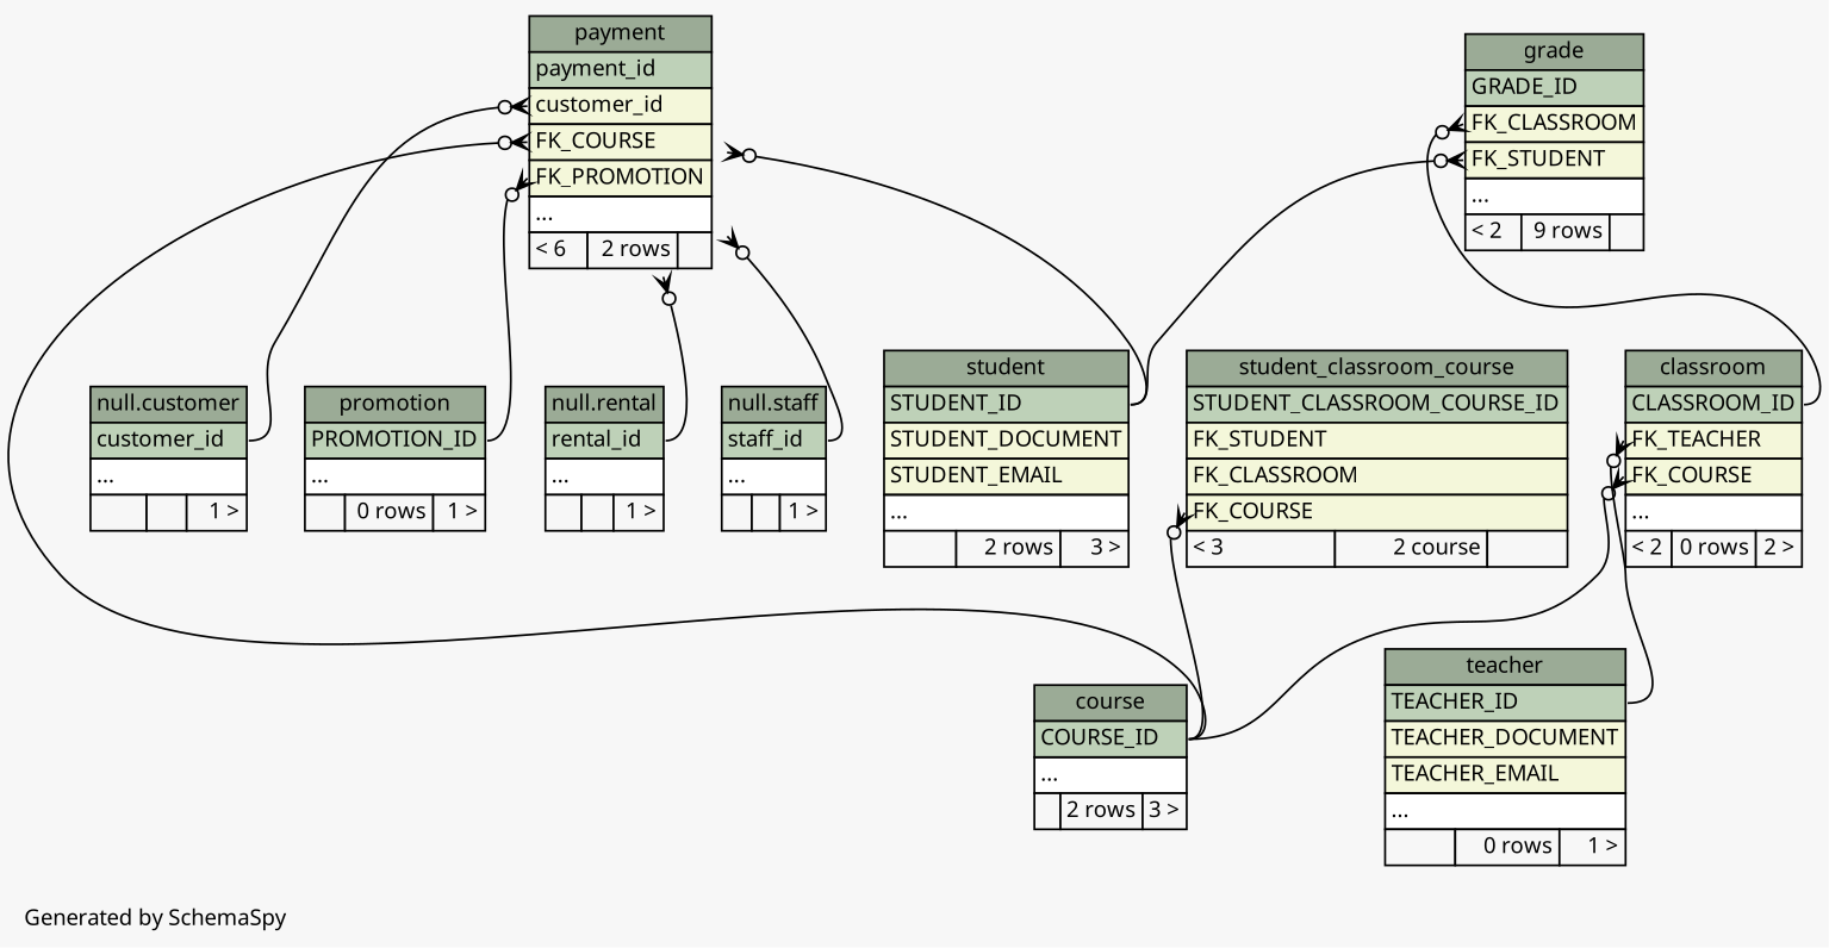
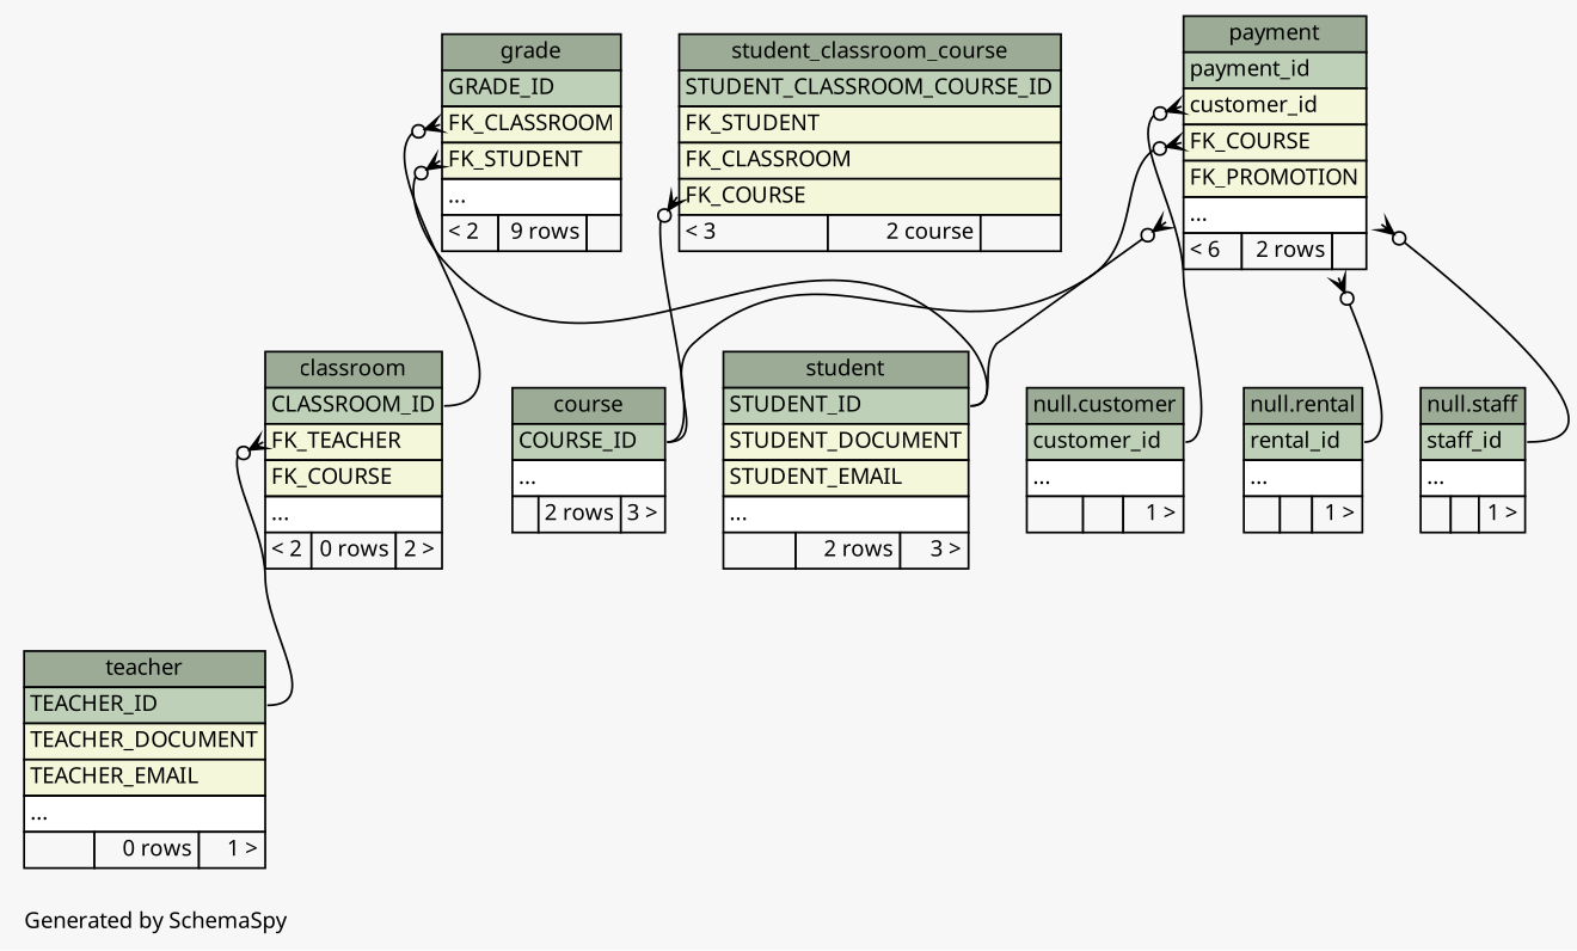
  digraph {
    bgcolor="#f7f7f7"
    fontname="Noto Sans"
    fontsize=11
    label="\nGenerated by SchemaSpy"
    labeljust=l
    nodesep=0.18
    rankdir=TB
    ranksep=0.46
    node [fontname="Noto Sans" fontsize=11 shape=plaintext]
    edge [arrowhead=none arrowsize=0.8 arrowtail=crowodot dir=back fontname="Noto Sans" headport="COURSE_ID:e" tailport="FK_COURSE:w"]
    n1 [label=<     <TABLE BORDER="0" CELLBORDER="1" CELLSPACING="0" BGCOLOR="#ffffff">       <TR><TD COLSPAN="3" BGCOLOR="#9bab96" ALIGN="CENTER">classroom</TD></TR>       <TR><TD PORT="CLASSROOM_ID" COLSPAN="3" BGCOLOR="#bed1b8" ALIGN="LEFT">CLASSROOM_ID</TD></TR>       <TR><TD PORT="FK_TEACHER" COLSPAN="3" BGCOLOR="#f4f7da" ALIGN="LEFT">FK_TEACHER</TD></TR>       <TR><TD PORT="FK_COURSE" COLSPAN="3" BGCOLOR="#f4f7da" ALIGN="LEFT">FK_COURSE</TD></TR>       <TR><TD PORT="elipses" COLSPAN="3" ALIGN="LEFT">...</TD></TR>       <TR><TD ALIGN="LEFT" BGCOLOR="#f7f7f7">&lt; 2</TD><TD ALIGN="RIGHT" BGCOLOR="#f7f7f7">0 rows</TD><TD ALIGN="RIGHT" BGCOLOR="#f7f7f7">2 &gt;</TD></TR>     </TABLE>>]
    n2 [label=<     <TABLE BORDER="0" CELLBORDER="1" CELLSPACING="0" BGCOLOR="#ffffff">       <TR><TD COLSPAN="3" BGCOLOR="#9bab96" ALIGN="CENTER">course</TD></TR>       <TR><TD PORT="COURSE_ID" COLSPAN="3" BGCOLOR="#bed1b8" ALIGN="LEFT">COURSE_ID</TD></TR>       <TR><TD PORT="elipses" COLSPAN="3" ALIGN="LEFT">...</TD></TR>       <TR><TD ALIGN="LEFT" BGCOLOR="#f7f7f7">  </TD><TD ALIGN="RIGHT" BGCOLOR="#f7f7f7">2 rows</TD><TD ALIGN="RIGHT" BGCOLOR="#f7f7f7">3 &gt;</TD></TR>     </TABLE>>]
    n3 [label=<     <TABLE BORDER="0" CELLBORDER="1" CELLSPACING="0" BGCOLOR="#ffffff">       <TR><TD COLSPAN="3" BGCOLOR="#9bab96" ALIGN="CENTER">teacher</TD></TR>       <TR><TD PORT="TEACHER_ID" COLSPAN="3" BGCOLOR="#bed1b8" ALIGN="LEFT">TEACHER_ID</TD></TR>       <TR><TD PORT="TEACHER_DOCUMENT" COLSPAN="3" BGCOLOR="#f4f7da" ALIGN="LEFT">TEACHER_DOCUMENT</TD></TR>       <TR><TD PORT="TEACHER_EMAIL" COLSPAN="3" BGCOLOR="#f4f7da" ALIGN="LEFT">TEACHER_EMAIL</TD></TR>       <TR><TD PORT="elipses" COLSPAN="3" ALIGN="LEFT">...</TD></TR>       <TR><TD ALIGN="LEFT" BGCOLOR="#f7f7f7">  </TD><TD ALIGN="RIGHT" BGCOLOR="#f7f7f7">0 rows</TD><TD ALIGN="RIGHT" BGCOLOR="#f7f7f7">1 &gt;</TD></TR>     </TABLE>>]
    n4 [label=<     <TABLE BORDER="0" CELLBORDER="1" CELLSPACING="0" BGCOLOR="#ffffff">       <TR><TD COLSPAN="3" BGCOLOR="#9bab96" ALIGN="CENTER">null.customer</TD></TR>       <TR><TD PORT="customer_id" COLSPAN="3" BGCOLOR="#bed1b8" ALIGN="LEFT">customer_id</TD></TR>       <TR><TD PORT="elipses" COLSPAN="3" ALIGN="LEFT">...</TD></TR>       <TR><TD ALIGN="LEFT" BGCOLOR="#f7f7f7">  </TD><TD ALIGN="RIGHT" BGCOLOR="#f7f7f7">  </TD><TD ALIGN="RIGHT" BGCOLOR="#f7f7f7">1 &gt;</TD></TR>     </TABLE>>]
    n5 [label=<     <TABLE BORDER="0" CELLBORDER="1" CELLSPACING="0" BGCOLOR="#ffffff">       <TR><TD COLSPAN="3" BGCOLOR="#9bab96" ALIGN="CENTER">grade</TD></TR>       <TR><TD PORT="GRADE_ID" COLSPAN="3" BGCOLOR="#bed1b8" ALIGN="LEFT">GRADE_ID</TD></TR>       <TR><TD PORT="FK_CLASSROOM" COLSPAN="3" BGCOLOR="#f4f7da" ALIGN="LEFT">FK_CLASSROOM</TD></TR>       <TR><TD PORT="FK_STUDENT" COLSPAN="3" BGCOLOR="#f4f7da" ALIGN="LEFT">FK_STUDENT</TD></TR>       <TR><TD PORT="elipses" COLSPAN="3" ALIGN="LEFT">...</TD></TR>       <TR><TD ALIGN="LEFT" BGCOLOR="#f7f7f7">&lt; 2</TD><TD ALIGN="RIGHT" BGCOLOR="#f7f7f7">9 rows</TD><TD ALIGN="RIGHT" BGCOLOR="#f7f7f7">  </TD></TR>     </TABLE>>]
    n6 [label=<     <TABLE BORDER="0" CELLBORDER="1" CELLSPACING="0" BGCOLOR="#ffffff">       <TR><TD COLSPAN="3" BGCOLOR="#9bab96" ALIGN="CENTER">student</TD></TR>       <TR><TD PORT="STUDENT_ID" COLSPAN="3" BGCOLOR="#bed1b8" ALIGN="LEFT">STUDENT_ID</TD></TR>       <TR><TD PORT="STUDENT_DOCUMENT" COLSPAN="3" BGCOLOR="#f4f7da" ALIGN="LEFT">STUDENT_DOCUMENT</TD></TR>       <TR><TD PORT="STUDENT_EMAIL" COLSPAN="3" BGCOLOR="#f4f7da" ALIGN="LEFT">STUDENT_EMAIL</TD></TR>       <TR><TD PORT="elipses" COLSPAN="3" ALIGN="LEFT">...</TD></TR>       <TR><TD ALIGN="LEFT" BGCOLOR="#f7f7f7">  </TD><TD ALIGN="RIGHT" BGCOLOR="#f7f7f7">2 rows</TD><TD ALIGN="RIGHT" BGCOLOR="#f7f7f7">3 &gt;</TD></TR>     </TABLE>>]
    n7 [label=<     <TABLE BORDER="0" CELLBORDER="1" CELLSPACING="0" BGCOLOR="#ffffff">       <TR><TD COLSPAN="3" BGCOLOR="#9bab96" ALIGN="CENTER">payment</TD></TR>       <TR><TD PORT="payment_id" COLSPAN="3" BGCOLOR="#bed1b8" ALIGN="LEFT">payment_id</TD></TR>       <TR><TD PORT="customer_id" COLSPAN="3" BGCOLOR="#f4f7da" ALIGN="LEFT">customer_id</TD></TR>       <TR><TD PORT="FK_COURSE" COLSPAN="3" BGCOLOR="#f4f7da" ALIGN="LEFT">FK_COURSE</TD></TR>       <TR><TD PORT="FK_PROMOTION" COLSPAN="3" BGCOLOR="#f4f7da" ALIGN="LEFT">FK_PROMOTION</TD></TR>       <TR><TD PORT="elipses" COLSPAN="3" ALIGN="LEFT">...</TD></TR>       <TR><TD ALIGN="LEFT" BGCOLOR="#f7f7f7">&lt; 6</TD><TD ALIGN="RIGHT" BGCOLOR="#f7f7f7">2 rows</TD><TD ALIGN="RIGHT" BGCOLOR="#f7f7f7">  </TD></TR>     </TABLE>>]
-   n8 [label=<     <TABLE BORDER="0" CELLBORDER="1" CELLSPACING="0" BGCOLOR="#ffffff">       <TR><TD COLSPAN="3" BGCOLOR="#9bab96" ALIGN="CENTER">promotion</TD></TR>       <TR><TD PORT="PROMOTION_ID" COLSPAN="3" BGCOLOR="#bed1b8" ALIGN="LEFT">PROMOTION_ID</TD></TR>       <TR><TD PORT="elipses" COLSPAN="3" ALIGN="LEFT">...</TD></TR>       <TR><TD ALIGN="LEFT" BGCOLOR="#f7f7f7">  </TD><TD ALIGN="RIGHT" BGCOLOR="#f7f7f7">0 rows</TD><TD ALIGN="RIGHT" BGCOLOR="#f7f7f7">1 &gt;</TD></TR>     </TABLE>>]
    n9 [label=<     <TABLE BORDER="0" CELLBORDER="1" CELLSPACING="0" BGCOLOR="#ffffff">       <TR><TD COLSPAN="3" BGCOLOR="#9bab96" ALIGN="CENTER">null.rental</TD></TR>       <TR><TD PORT="rental_id" COLSPAN="3" BGCOLOR="#bed1b8" ALIGN="LEFT">rental_id</TD></TR>       <TR><TD PORT="elipses" COLSPAN="3" ALIGN="LEFT">...</TD></TR>       <TR><TD ALIGN="LEFT" BGCOLOR="#f7f7f7">  </TD><TD ALIGN="RIGHT" BGCOLOR="#f7f7f7">  </TD><TD ALIGN="RIGHT" BGCOLOR="#f7f7f7">1 &gt;</TD></TR>     </TABLE>>]
    n10 [label=<     <TABLE BORDER="0" CELLBORDER="1" CELLSPACING="0" BGCOLOR="#ffffff">       <TR><TD COLSPAN="3" BGCOLOR="#9bab96" ALIGN="CENTER">null.staff</TD></TR>       <TR><TD PORT="staff_id" COLSPAN="3" BGCOLOR="#bed1b8" ALIGN="LEFT">staff_id</TD></TR>       <TR><TD PORT="elipses" COLSPAN="3" ALIGN="LEFT">...</TD></TR>       <TR><TD ALIGN="LEFT" BGCOLOR="#f7f7f7">  </TD><TD ALIGN="RIGHT" BGCOLOR="#f7f7f7">  </TD><TD ALIGN="RIGHT" BGCOLOR="#f7f7f7">1 &gt;</TD></TR>     </TABLE>>]
    n11 [label=<     <TABLE BORDER="0" CELLBORDER="1" CELLSPACING="0" BGCOLOR="#ffffff">       <TR><TD COLSPAN="3" BGCOLOR="#9bab96" ALIGN="CENTER">student_classroom_course</TD></TR>       <TR><TD PORT="STUDENT_CLASSROOM_COURSE_ID" COLSPAN="3" BGCOLOR="#bed1b8" ALIGN="LEFT">STUDENT_CLASSROOM_COURSE_ID</TD></TR>       <TR><TD PORT="FK_STUDENT" COLSPAN="3" BGCOLOR="#f4f7da" ALIGN="LEFT">FK_STUDENT</TD></TR>       <TR><TD PORT="FK_CLASSROOM" COLSPAN="3" BGCOLOR="#f4f7da" ALIGN="LEFT">FK_CLASSROOM</TD></TR>       <TR><TD PORT="FK_COURSE" COLSPAN="3" BGCOLOR="#f4f7da" ALIGN="LEFT">FK_COURSE</TD></TR>       <TR><TD ALIGN="LEFT" BGCOLOR="#f7f7f7">&lt; 3</TD><TD ALIGN="RIGHT" BGCOLOR="#f7f7f7">2 course</TD><TD ALIGN="RIGHT" BGCOLOR="#f7f7f7">  </TD></TR>     </TABLE>>]
-   n1 -> n2
    n1 -> n3 [headport="TEACHER_ID:e" tailport="FK_TEACHER:w"]
    n5 -> n1 [headport="CLASSROOM_ID:e" tailport="FK_CLASSROOM:w"]
    n5 -> n6 [headport="STUDENT_ID:e" tailport="FK_STUDENT:w"]
    n7 -> n2
    n7 -> n4 [headport="customer_id:e" tailport="customer_id:w"]
    n7 -> n6 [headport="STUDENT_ID:e" tailport="FK_STUDENT:w"]
-   n7 -> n8 [headport="PROMOTION_ID:e" tailport="FK_PROMOTION:w"]
    n7 -> n9 [headport="rental_id:e" tailport="rental_id:w"]
    n7 -> n10 [headport="staff_id:e" tailport="staff_id:w"]
    n11 -> n2
  }
